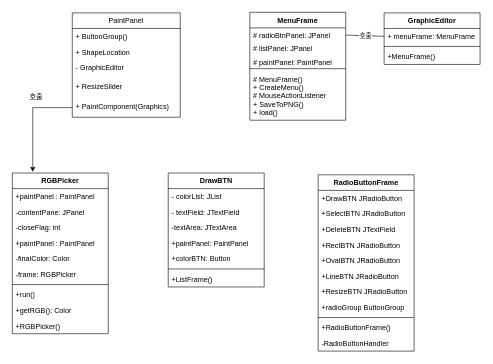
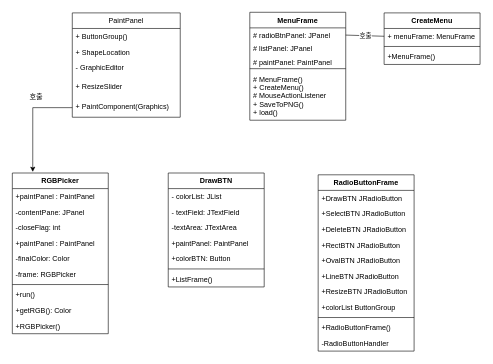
  <mxCell id="0" />
  <mxCell id="1" parent="0" />
- <mxCell id="2" value="GraphicEditor" style="swimlane;fontStyle=1;align=center;verticalAlign=top;childLayout=stackLayout;horizontal=1;startSize=26;horizontalStack=0;resizeParent=1;resizeParentMax=0;resizeLast=0;collapsible=1;marginBottom=0;" vertex="1" parent="1"><mxGeometry x="640" y="21" width="160" height="86" as="geometry" /></mxCell>
+ <mxCell id="2" value="CreateMenu" style="swimlane;fontStyle=1;align=center;verticalAlign=top;childLayout=stackLayout;horizontal=1;startSize=26;horizontalStack=0;resizeParent=1;resizeParentMax=0;resizeLast=0;collapsible=1;marginBottom=0;" vertex="1" parent="1"><mxGeometry x="640" y="21" width="160" height="86" as="geometry" /></mxCell>
  <mxCell id="3" value="+ menuFrame: MenuFrame" style="text;strokeColor=none;fillColor=none;align=left;verticalAlign=top;spacingLeft=4;spacingRight=4;overflow=hidden;rotatable=0;points=[[0,0.5],[1,0.5]];portConstraint=eastwest;" vertex="1" parent="2"><mxGeometry y="26" width="160" height="26" as="geometry" /></mxCell>
  <mxCell id="4" value="" style="line;strokeWidth=1;fillColor=none;align=left;verticalAlign=middle;spacingTop=-1;spacingLeft=3;spacingRight=3;rotatable=0;labelPosition=right;points=[];portConstraint=eastwest;" vertex="1" parent="2"><mxGeometry y="52" width="160" height="8" as="geometry" /></mxCell>
  <mxCell id="5" value="+MenuFrame()" style="text;strokeColor=none;fillColor=none;align=left;verticalAlign=top;spacingLeft=4;spacingRight=4;overflow=hidden;rotatable=0;points=[[0,0.5],[1,0.5]];portConstraint=eastwest;" vertex="1" parent="2"><mxGeometry y="60" width="160" height="26" as="geometry" /></mxCell>
  <mxCell id="6" value="MenuFrame" style="swimlane;fontStyle=1;align=center;verticalAlign=top;childLayout=stackLayout;horizontal=1;startSize=26;horizontalStack=0;resizeParent=1;resizeParentMax=0;resizeLast=0;collapsible=1;marginBottom=0;" vertex="1" parent="1"><mxGeometry x="416" y="20" width="160" height="180" as="geometry" /></mxCell>
  <mxCell id="7" value="# radioBtnPanel: JPanel" style="text;strokeColor=none;fillColor=none;align=left;verticalAlign=top;spacingLeft=4;spacingRight=4;overflow=hidden;rotatable=0;points=[[0,0.5],[1,0.5]];portConstraint=eastwest;" vertex="1" parent="6"><mxGeometry y="26" width="160" height="24" as="geometry" /></mxCell>
  <mxCell id="8" value="# listPanel: JPanel" style="text;strokeColor=none;fillColor=none;align=left;verticalAlign=middle;spacingLeft=4;spacingRight=4;overflow=hidden;rotatable=0;points=[[0,0.5],[1,0.5]];portConstraint=eastwest;" vertex="1" parent="6"><mxGeometry y="50" width="160" height="20" as="geometry" /></mxCell>
  <mxCell id="9" value="# paintPanel: PaintPanel" style="text;strokeColor=none;fillColor=none;align=left;verticalAlign=top;spacingLeft=4;spacingRight=4;overflow=hidden;rotatable=0;points=[[0,0.5],[1,0.5]];portConstraint=eastwest;" vertex="1" parent="6"><mxGeometry y="70" width="160" height="20" as="geometry" /></mxCell>
  <mxCell id="10" value="" style="line;strokeWidth=1;fillColor=none;align=left;verticalAlign=middle;spacingTop=-1;spacingLeft=3;spacingRight=3;rotatable=0;labelPosition=right;points=[];portConstraint=eastwest;" vertex="1" parent="6"><mxGeometry y="90" width="160" height="8" as="geometry" /></mxCell>
  <mxCell id="11" value="# MenuFrame()&#10;+ CreateMenu()&#10;# MouseActionListener&#10;+ SaveToPNG()&#10;+ load()&#10;&#10;" style="text;strokeColor=none;fillColor=none;align=left;verticalAlign=top;spacingLeft=4;spacingRight=4;overflow=hidden;rotatable=0;points=[[0,0.5],[1,0.5]];portConstraint=eastwest;" vertex="1" parent="6"><mxGeometry y="98" width="160" height="82" as="geometry" /></mxCell>
  <mxCell id="12" value="PaintPanel" style="swimlane;fontStyle=0;childLayout=stackLayout;horizontal=1;startSize=26;fillColor=none;horizontalStack=0;resizeParent=1;resizeParentMax=0;resizeLast=0;collapsible=1;marginBottom=0;" vertex="1" parent="1"><mxGeometry x="120" y="21" width="180" height="174" as="geometry" /></mxCell>
  <mxCell id="13" value="+ ButtonGroup()" style="text;strokeColor=none;fillColor=none;align=left;verticalAlign=top;spacingLeft=4;spacingRight=4;overflow=hidden;rotatable=0;points=[[0,0.5],[1,0.5]];portConstraint=eastwest;" vertex="1" parent="12"><mxGeometry y="26" width="180" height="26" as="geometry" /></mxCell>
  <mxCell id="14" value="+ ShapeLocation" style="text;strokeColor=none;fillColor=none;align=left;verticalAlign=top;spacingLeft=4;spacingRight=4;overflow=hidden;rotatable=0;points=[[0,0.5],[1,0.5]];portConstraint=eastwest;" vertex="1" parent="12"><mxGeometry y="52" width="180" height="26" as="geometry" /></mxCell>
  <mxCell id="15" value="- GraphicEditor&#10;&#10;" style="text;strokeColor=none;fillColor=none;align=left;verticalAlign=top;spacingLeft=4;spacingRight=4;overflow=hidden;rotatable=0;points=[[0,0.5],[1,0.5]];portConstraint=eastwest;" vertex="1" parent="12"><mxGeometry y="78" width="180" height="32" as="geometry" /></mxCell>
  <mxCell id="16" value="+ ResizeSlider" style="text;strokeColor=none;fillColor=none;align=left;verticalAlign=top;spacingLeft=4;spacingRight=4;overflow=hidden;rotatable=0;points=[[0,0.5],[1,0.5]];portConstraint=eastwest;" vertex="1" parent="12"><mxGeometry y="110" width="180" height="32" as="geometry" /></mxCell>
  <mxCell id="17" value="+ PaintComponent(Graphics)" style="text;strokeColor=none;fillColor=none;align=left;verticalAlign=top;spacingLeft=4;spacingRight=4;overflow=hidden;rotatable=0;points=[[0,0.5],[1,0.5]];portConstraint=eastwest;" vertex="1" parent="12"><mxGeometry y="142" width="180" height="32" as="geometry" /></mxCell>
  <mxCell id="18" value="DrawBTN" style="swimlane;fontStyle=1;align=center;verticalAlign=top;childLayout=stackLayout;horizontal=1;startSize=26;horizontalStack=0;resizeParent=1;resizeParentMax=0;resizeLast=0;collapsible=1;marginBottom=0;" vertex="1" parent="1"><mxGeometry x="280" y="288" width="160" height="190" as="geometry" /></mxCell>
  <mxCell id="19" value="- colorList: JList" style="text;strokeColor=none;fillColor=none;align=left;verticalAlign=top;spacingLeft=4;spacingRight=4;overflow=hidden;rotatable=0;points=[[0,0.5],[1,0.5]];portConstraint=eastwest;" vertex="1" parent="18"><mxGeometry y="26" width="160" height="26" as="geometry" /></mxCell>
  <mxCell id="20" value="- textField: JTextField" style="text;strokeColor=none;fillColor=none;align=left;verticalAlign=top;spacingLeft=4;spacingRight=4;overflow=hidden;rotatable=0;points=[[0,0.5],[1,0.5]];portConstraint=eastwest;" vertex="1" parent="18"><mxGeometry y="52" width="160" height="26" as="geometry" /></mxCell>
  <mxCell id="21" value="-textArea: JTextArea" style="text;strokeColor=none;fillColor=none;align=left;verticalAlign=top;spacingLeft=4;spacingRight=4;overflow=hidden;rotatable=0;points=[[0,0.5],[1,0.5]];portConstraint=eastwest;" vertex="1" parent="18"><mxGeometry y="78" width="160" height="26" as="geometry" /></mxCell>
  <mxCell id="22" value="+paintPanel: PaintPanel" style="text;strokeColor=none;fillColor=none;align=left;verticalAlign=top;spacingLeft=4;spacingRight=4;overflow=hidden;rotatable=0;points=[[0,0.5],[1,0.5]];portConstraint=eastwest;" vertex="1" parent="18"><mxGeometry y="104" width="160" height="26" as="geometry" /></mxCell>
  <mxCell id="23" value="+colorBTN: Button" style="text;strokeColor=none;fillColor=none;align=left;verticalAlign=top;spacingLeft=4;spacingRight=4;overflow=hidden;rotatable=0;points=[[0,0.5],[1,0.5]];portConstraint=eastwest;" vertex="1" parent="18"><mxGeometry y="130" width="160" height="26" as="geometry" /></mxCell>
  <mxCell id="24" value="" style="line;strokeWidth=1;fillColor=none;align=left;verticalAlign=middle;spacingTop=-1;spacingLeft=3;spacingRight=3;rotatable=0;labelPosition=right;points=[];portConstraint=eastwest;" vertex="1" parent="18"><mxGeometry y="156" width="160" height="8" as="geometry" /></mxCell>
  <mxCell id="25" value="+ListFrame()" style="text;strokeColor=none;fillColor=none;align=left;verticalAlign=top;spacingLeft=4;spacingRight=4;overflow=hidden;rotatable=0;points=[[0,0.5],[1,0.5]];portConstraint=eastwest;" vertex="1" parent="18"><mxGeometry y="164" width="160" height="26" as="geometry" /></mxCell>
  <mxCell id="26" value="RGBPicker" style="swimlane;fontStyle=1;align=center;verticalAlign=top;childLayout=stackLayout;horizontal=1;startSize=26;horizontalStack=0;resizeParent=1;resizeParentMax=0;resizeLast=0;collapsible=1;marginBottom=0;" vertex="1" parent="1"><mxGeometry x="20" y="288" width="160" height="268" as="geometry" /></mxCell>
  <mxCell id="27" value="+paintPanel : PaintPanel" style="text;strokeColor=none;fillColor=none;align=left;verticalAlign=top;spacingLeft=4;spacingRight=4;overflow=hidden;rotatable=0;points=[[0,0.5],[1,0.5]];portConstraint=eastwest;" vertex="1" parent="26"><mxGeometry y="26" width="160" height="26" as="geometry" /></mxCell>
  <mxCell id="28" value="-contentPane: JPanel" style="text;strokeColor=none;fillColor=none;align=left;verticalAlign=top;spacingLeft=4;spacingRight=4;overflow=hidden;rotatable=0;points=[[0,0.5],[1,0.5]];portConstraint=eastwest;" vertex="1" parent="26"><mxGeometry y="52" width="160" height="26" as="geometry" /></mxCell>
  <mxCell id="29" value="-closeFlag: int" style="text;strokeColor=none;fillColor=none;align=left;verticalAlign=top;spacingLeft=4;spacingRight=4;overflow=hidden;rotatable=0;points=[[0,0.5],[1,0.5]];portConstraint=eastwest;" vertex="1" parent="26"><mxGeometry y="78" width="160" height="26" as="geometry" /></mxCell>
  <mxCell id="30" value="+paintPanel : PaintPanel" style="text;strokeColor=none;fillColor=none;align=left;verticalAlign=top;spacingLeft=4;spacingRight=4;overflow=hidden;rotatable=0;points=[[0,0.5],[1,0.5]];portConstraint=eastwest;" vertex="1" parent="26"><mxGeometry y="104" width="160" height="26" as="geometry" /></mxCell>
  <mxCell id="31" value="-finalColor: Color" style="text;strokeColor=none;fillColor=none;align=left;verticalAlign=top;spacingLeft=4;spacingRight=4;overflow=hidden;rotatable=0;points=[[0,0.5],[1,0.5]];portConstraint=eastwest;" vertex="1" parent="26"><mxGeometry y="130" width="160" height="26" as="geometry" /></mxCell>
  <mxCell id="32" value="-frame: RGBPicker" style="text;strokeColor=none;fillColor=none;align=left;verticalAlign=top;spacingLeft=4;spacingRight=4;overflow=hidden;rotatable=0;points=[[0,0.5],[1,0.5]];portConstraint=eastwest;" vertex="1" parent="26"><mxGeometry y="156" width="160" height="26" as="geometry" /></mxCell>
  <mxCell id="33" value="" style="line;strokeWidth=1;fillColor=none;align=left;verticalAlign=middle;spacingTop=-1;spacingLeft=3;spacingRight=3;rotatable=0;labelPosition=right;points=[];portConstraint=eastwest;" vertex="1" parent="26"><mxGeometry y="182" width="160" height="8" as="geometry" /></mxCell>
  <mxCell id="34" value="+run()" style="text;strokeColor=none;fillColor=none;align=left;verticalAlign=top;spacingLeft=4;spacingRight=4;overflow=hidden;rotatable=0;points=[[0,0.5],[1,0.5]];portConstraint=eastwest;" vertex="1" parent="26"><mxGeometry y="190" width="160" height="26" as="geometry" /></mxCell>
  <mxCell id="35" value="+getRGB(): Color" style="text;strokeColor=none;fillColor=none;align=left;verticalAlign=top;spacingLeft=4;spacingRight=4;overflow=hidden;rotatable=0;points=[[0,0.5],[1,0.5]];portConstraint=eastwest;" vertex="1" parent="26"><mxGeometry y="216" width="160" height="26" as="geometry" /></mxCell>
  <mxCell id="36" value="+RGBPicker()" style="text;strokeColor=none;fillColor=none;align=left;verticalAlign=top;spacingLeft=4;spacingRight=4;overflow=hidden;rotatable=0;points=[[0,0.5],[1,0.5]];portConstraint=eastwest;" vertex="1" parent="26"><mxGeometry y="242" width="160" height="26" as="geometry" /></mxCell>
  <mxCell id="37" value="RadioButtonFrame" style="swimlane;fontStyle=1;align=center;verticalAlign=top;childLayout=stackLayout;horizontal=1;startSize=26;horizontalStack=0;resizeParent=1;resizeParentMax=0;resizeLast=0;collapsible=1;marginBottom=0;" vertex="1" parent="1"><mxGeometry x="530" y="291" width="160" height="294" as="geometry" /></mxCell>
  <mxCell id="38" value="+DrawBTN JRadioButton" style="text;strokeColor=none;fillColor=none;align=left;verticalAlign=top;spacingLeft=4;spacingRight=4;overflow=hidden;rotatable=0;points=[[0,0.5],[1,0.5]];portConstraint=eastwest;" vertex="1" parent="37"><mxGeometry y="26" width="160" height="26" as="geometry" /></mxCell>
  <mxCell id="39" value="+SelectBTN JRadioButton" style="text;strokeColor=none;fillColor=none;align=left;verticalAlign=top;spacingLeft=4;spacingRight=4;overflow=hidden;rotatable=0;points=[[0,0.5],[1,0.5]];portConstraint=eastwest;" vertex="1" parent="37"><mxGeometry y="52" width="160" height="26" as="geometry" /></mxCell>
- <mxCell id="40" value="+DeleteBTN JTextField" style="text;strokeColor=none;fillColor=none;align=left;verticalAlign=top;spacingLeft=4;spacingRight=4;overflow=hidden;rotatable=0;points=[[0,0.5],[1,0.5]];portConstraint=eastwest;" vertex="1" parent="37"><mxGeometry y="78" width="160" height="26" as="geometry" /></mxCell>
+ <mxCell id="40" value="+DeleteBTN JRadioButton" style="text;strokeColor=none;fillColor=none;align=left;verticalAlign=top;spacingLeft=4;spacingRight=4;overflow=hidden;rotatable=0;points=[[0,0.5],[1,0.5]];portConstraint=eastwest;" vertex="1" parent="37"><mxGeometry y="78" width="160" height="26" as="geometry" /></mxCell>
  <mxCell id="41" value="+RectBTN JRadioButton" style="text;strokeColor=none;fillColor=none;align=left;verticalAlign=top;spacingLeft=4;spacingRight=4;overflow=hidden;rotatable=0;points=[[0,0.5],[1,0.5]];portConstraint=eastwest;" vertex="1" parent="37"><mxGeometry y="104" width="160" height="26" as="geometry" /></mxCell>
  <mxCell id="42" value="+OvalBTN JRadioButton" style="text;strokeColor=none;fillColor=none;align=left;verticalAlign=top;spacingLeft=4;spacingRight=4;overflow=hidden;rotatable=0;points=[[0,0.5],[1,0.5]];portConstraint=eastwest;" vertex="1" parent="37"><mxGeometry y="130" width="160" height="26" as="geometry" /></mxCell>
  <mxCell id="43" value="+LineBTN JRadioButton" style="text;strokeColor=none;fillColor=none;align=left;verticalAlign=top;spacingLeft=4;spacingRight=4;overflow=hidden;rotatable=0;points=[[0,0.5],[1,0.5]];portConstraint=eastwest;" vertex="1" parent="37"><mxGeometry y="156" width="160" height="26" as="geometry" /></mxCell>
  <mxCell id="44" value="+ResizeBTN JRadioButton" style="text;strokeColor=none;fillColor=none;align=left;verticalAlign=top;spacingLeft=4;spacingRight=4;overflow=hidden;rotatable=0;points=[[0,0.5],[1,0.5]];portConstraint=eastwest;" vertex="1" parent="37"><mxGeometry y="182" width="160" height="26" as="geometry" /></mxCell>
- <mxCell id="45" value="+radioGroup ButtonGroup" style="text;strokeColor=none;fillColor=none;align=left;verticalAlign=top;spacingLeft=4;spacingRight=4;overflow=hidden;rotatable=0;points=[[0,0.5],[1,0.5]];portConstraint=eastwest;" vertex="1" parent="37"><mxGeometry y="208" width="160" height="26" as="geometry" /></mxCell>
+ <mxCell id="45" value="+colorList ButtonGroup" style="text;strokeColor=none;fillColor=none;align=left;verticalAlign=top;spacingLeft=4;spacingRight=4;overflow=hidden;rotatable=0;points=[[0,0.5],[1,0.5]];portConstraint=eastwest;" vertex="1" parent="37"><mxGeometry y="208" width="160" height="26" as="geometry" /></mxCell>
  <mxCell id="46" value="" style="line;strokeWidth=1;fillColor=none;align=left;verticalAlign=middle;spacingTop=-1;spacingLeft=3;spacingRight=3;rotatable=0;labelPosition=right;points=[];portConstraint=eastwest;" vertex="1" parent="37"><mxGeometry y="234" width="160" height="8" as="geometry" /></mxCell>
  <mxCell id="47" value="+RadioButtonFrame()" style="text;strokeColor=none;fillColor=none;align=left;verticalAlign=top;spacingLeft=4;spacingRight=4;overflow=hidden;rotatable=0;points=[[0,0.5],[1,0.5]];portConstraint=eastwest;" vertex="1" parent="37"><mxGeometry y="242" width="160" height="26" as="geometry" /></mxCell>
  <mxCell id="48" value="-RadioButtonHandler" style="text;strokeColor=none;fillColor=none;align=left;verticalAlign=top;spacingLeft=4;spacingRight=4;overflow=hidden;rotatable=0;points=[[0,0.5],[1,0.5]];portConstraint=eastwest;" vertex="1" parent="37"><mxGeometry y="268" width="160" height="26" as="geometry" /></mxCell>
  <mxCell id="49" value="" style="endArrow=none;html=1;exitX=0;exitY=0.5;exitDx=0;exitDy=0;entryX=1;entryY=0.5;entryDx=0;entryDy=0;" edge="1" parent="1" source="3" target="7"><mxGeometry relative="1" as="geometry"><mxPoint x="360" y="261" as="sourcePoint" /><mxPoint x="460" y="261" as="targetPoint" /></mxGeometry></mxCell>
  <mxCell id="50" value="호출" style="edgeLabel;resizable=0;html=1;align=center;verticalAlign=middle;" connectable="0" vertex="1" parent="49"><mxGeometry relative="1" as="geometry" /></mxCell>
  <mxCell id="51" style="edgeStyle=orthogonalEdgeStyle;rounded=0;orthogonalLoop=1;jettySize=auto;html=1;entryX=0.213;entryY=-0.007;entryDx=0;entryDy=0;entryPerimeter=0;" edge="1" parent="1" source="17" target="26"><mxGeometry relative="1" as="geometry" /></mxCell>
  <mxCell id="52" value="호출" style="text;html=1;strokeColor=none;fillColor=none;align=center;verticalAlign=middle;whiteSpace=wrap;rounded=0;" vertex="1" parent="1"><mxGeometry x="40" y="151" width="40" height="20" as="geometry" /></mxCell>
